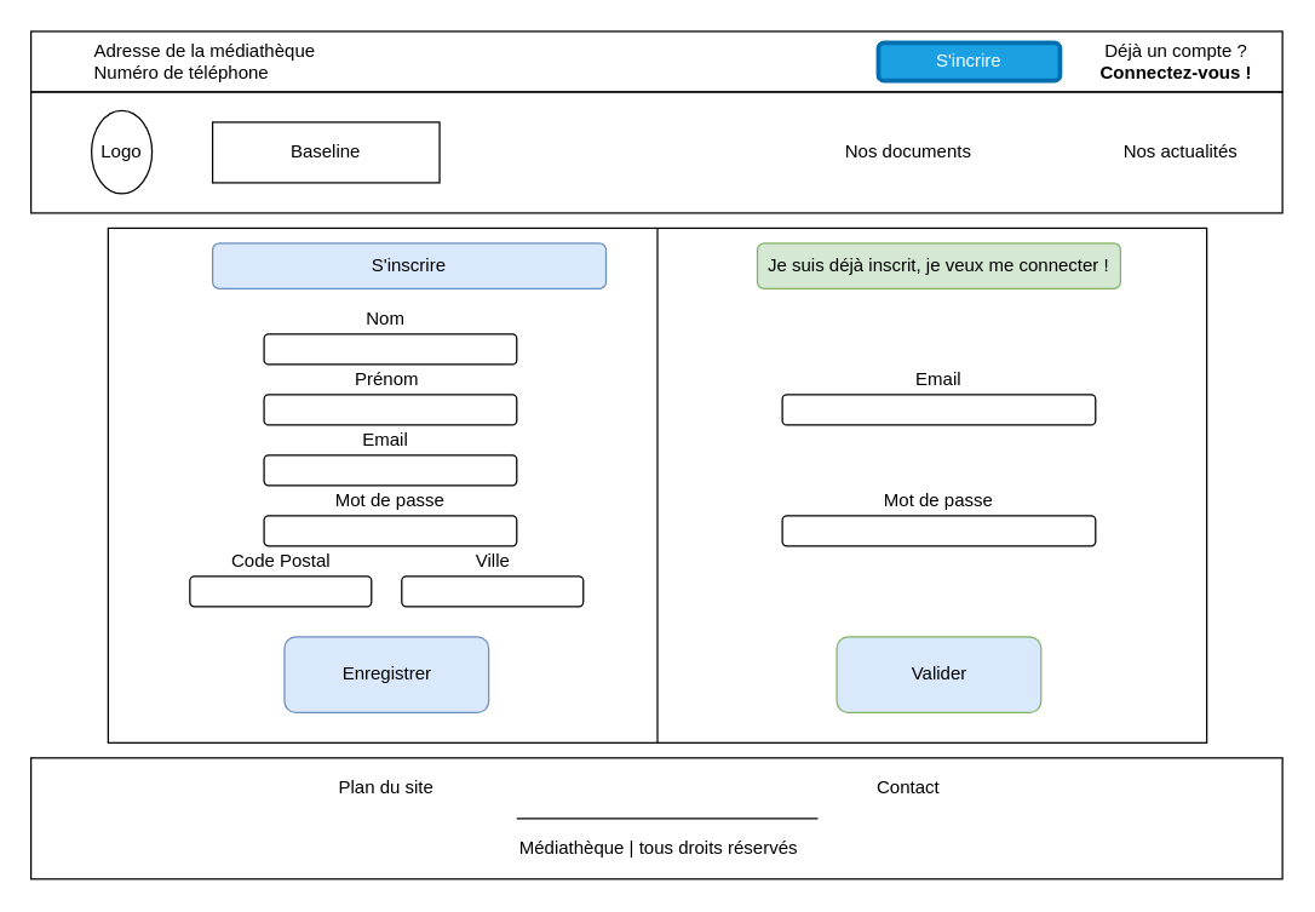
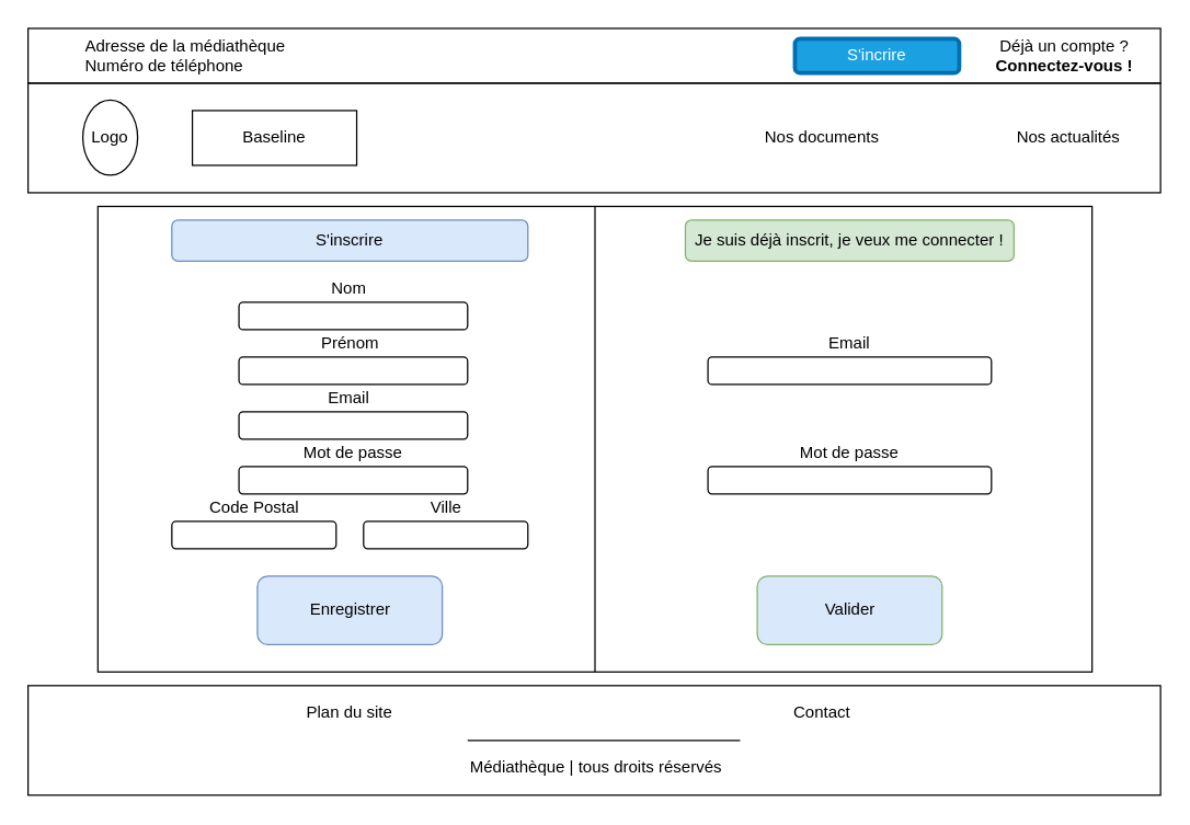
  <mxCell id="0" />
  <mxCell id="1" parent="0" />
  <mxCell id="2" value="" style="rounded=0;whiteSpace=wrap;html=1;" vertex="1" parent="1"><mxGeometry x="71" y="150" width="726" height="340" as="geometry" /></mxCell>
  <mxCell id="3" value="Nos documents" style="text;html=1;strokeColor=none;fillColor=none;align=center;verticalAlign=middle;whiteSpace=wrap;rounded=0;" vertex="1" parent="1"><mxGeometry x="540" y="80" width="120" height="40" as="geometry" /></mxCell>
  <mxCell id="4" value="Nos actualités" style="text;html=1;strokeColor=none;fillColor=none;align=center;verticalAlign=middle;whiteSpace=wrap;rounded=0;" vertex="1" parent="1"><mxGeometry x="740" y="80" width="80" height="40" as="geometry" /></mxCell>
  <mxCell id="5" value="Logo" style="ellipse;whiteSpace=wrap;html=1;aspect=fixed;fillColor=none;" vertex="1" parent="1"><mxGeometry x="60" y="72.25" width="40" height="55" as="geometry" /></mxCell>
- <mxCell id="6" value="Baseline" style="rounded=0;whiteSpace=wrap;html=1;strokeColor=#000000;strokeWidth=1;fillColor=none;" vertex="1" parent="1"><mxGeometry x="140" y="80" width="150" height="40" as="geometry" /></mxCell>
+ <mxCell id="6" value="Baseline" style="rounded=0;whiteSpace=wrap;html=1;strokeColor=#000000;strokeWidth=1;fillColor=none;" vertex="1" parent="1"><mxGeometry x="140" y="80" width="120" height="40" as="geometry" /></mxCell>
  <mxCell id="7" value="Déjà un compte ?&lt;br&gt;&lt;b&gt;Connectez-vous !&lt;/b&gt;" style="ellipse;whiteSpace=wrap;html=1;fillColor=none;strokeColor=none;" vertex="1" parent="1"><mxGeometry x="722" width="110" height="40" as="geometry" y="20" /></mxCell>
  <mxCell id="8" value="Adresse de la médiathèque&lt;br&gt;Numéro de téléphone" style="text;html=1;strokeColor=none;fillColor=none;align=left;verticalAlign=middle;whiteSpace=wrap;rounded=0;" vertex="1" parent="1"><mxGeometry x="60" width="280" height="40" as="geometry" y="20" /></mxCell>
  <mxCell id="9" value="S'incrire" style="rounded=1;whiteSpace=wrap;html=1;strokeColor=#006EAF;strokeWidth=3;fillColor=#1ba1e2;fontColor=#ffffff;" vertex="1" parent="1"><mxGeometry x="580" y="27.5" width="120" height="25" as="geometry" /></mxCell>
  <mxCell id="10" value="" style="rounded=0;whiteSpace=wrap;html=1;fillColor=none;" vertex="1" parent="1"><mxGeometry width="827" height="40" as="geometry" x="20" y="20" /></mxCell>
  <mxCell id="11" value="" style="rounded=0;whiteSpace=wrap;html=1;fillColor=none;" vertex="1" parent="1"><mxGeometry y="60" width="827" height="80" as="geometry" x="20" /></mxCell>
  <mxCell id="12" value="" style="rounded=0;whiteSpace=wrap;html=1;fillColor=none;" vertex="1" parent="1"><mxGeometry y="500" width="827" height="80" as="geometry" x="20" /></mxCell>
  <mxCell id="13" value="Médiathèque | tous droits réservés" style="text;html=1;strokeColor=none;fillColor=none;align=center;verticalAlign=middle;whiteSpace=wrap;rounded=0;" vertex="1" parent="1"><mxGeometry x="340" y="550" width="190" height="20" as="geometry" /></mxCell>
  <mxCell id="14" value="Plan du site" style="text;html=1;strokeColor=none;fillColor=none;align=center;verticalAlign=middle;whiteSpace=wrap;rounded=0;" vertex="1" parent="1"><mxGeometry x="220" y="510" width="70" height="20" as="geometry" /></mxCell>
  <mxCell id="15" value="Contact" style="text;html=1;align=center;verticalAlign=middle;whiteSpace=wrap;rounded=0;" vertex="1" parent="1"><mxGeometry x="580" y="510" width="40" height="20" as="geometry" /></mxCell>
- <mxCell id="16" value="S'inscrire" style="rounded=1;whiteSpace=wrap;html=1;fillColor=#dae8fc;strokeColor=#6c8ebf;" vertex="1" parent="1"><mxGeometry x="140" y="160" width="260" height="30" as="geometry" /></mxCell>
+ <mxCell id="16" value="S'inscrire" style="rounded=1;whiteSpace=wrap;html=1;fillColor=#dae8fc;strokeColor=#6c8ebf;" vertex="1" parent="1"><mxGeometry x="125" y="160" width="260" height="30" as="geometry" /></mxCell>
  <mxCell id="17" value="" style="endArrow=none;html=1;exitX=0.5;exitY=1;exitDx=0;exitDy=0;entryX=0.5;entryY=0;entryDx=0;entryDy=0;" edge="1" parent="1" source="2" target="2"><mxGeometry width="50" height="50" relative="1" as="geometry"><mxPoint x="450" y="460" as="sourcePoint" /><mxPoint x="434" y="330" as="targetPoint" /><Array as="points" /></mxGeometry></mxCell>
  <mxCell id="18" value="Je suis déjà inscrit, je veux me connecter !" style="rounded=1;whiteSpace=wrap;html=1;fillColor=#d5e8d4;strokeColor=#82b366;" vertex="1" parent="1"><mxGeometry x="500" y="160" width="240" height="30" as="geometry" /></mxCell>
  <mxCell id="19" value="" style="rounded=1;whiteSpace=wrap;html=1;" vertex="1" parent="1"><mxGeometry x="174" y="220" width="167" height="20" as="geometry" /></mxCell>
  <mxCell id="20" value="" style="rounded=1;whiteSpace=wrap;html=1;" vertex="1" parent="1"><mxGeometry x="174" y="340" width="167" height="20" as="geometry" /></mxCell>
  <mxCell id="21" value="" style="rounded=1;whiteSpace=wrap;html=1;" vertex="1" parent="1"><mxGeometry x="174" y="260" width="167" height="20" as="geometry" /></mxCell>
  <mxCell id="22" value="" style="rounded=1;whiteSpace=wrap;html=1;" vertex="1" parent="1"><mxGeometry x="125" y="380" width="120" height="20" as="geometry" /></mxCell>
  <mxCell id="23" value="" style="rounded=1;whiteSpace=wrap;html=1;" vertex="1" parent="1"><mxGeometry x="265" y="380" width="120" height="20" as="geometry" /></mxCell>
  <mxCell id="24" value="" style="rounded=1;whiteSpace=wrap;html=1;" vertex="1" parent="1"><mxGeometry x="174" y="300" width="167" height="20" as="geometry" /></mxCell>
  <mxCell id="25" value="Enregistrer" style="rounded=1;whiteSpace=wrap;html=1;fillColor=#dae8fc;strokeColor=#6c8ebf;" vertex="1" parent="1"><mxGeometry x="187.5" y="420" width="135" height="50" as="geometry" /></mxCell>
  <mxCell id="26" value="" style="rounded=1;whiteSpace=wrap;html=1;" vertex="1" parent="1"><mxGeometry x="516.5" y="340" width="207" height="20" as="geometry" /></mxCell>
  <mxCell id="27" value="Valider" style="rounded=1;whiteSpace=wrap;html=1;fillColor=#dae8fc;strokeColor=#82b366;" vertex="1" parent="1"><mxGeometry x="552.5" y="420" width="135" height="50" as="geometry" /></mxCell>
  <mxCell id="28" value="" style="rounded=1;whiteSpace=wrap;html=1;" vertex="1" parent="1"><mxGeometry x="516.5" y="260" width="207" height="20" as="geometry" /></mxCell>
  <mxCell id="29" value="Nom" style="text;html=1;strokeColor=none;fillColor=none;align=center;verticalAlign=middle;whiteSpace=wrap;rounded=0;" vertex="1" parent="1"><mxGeometry x="197" y="200" width="115" height="20" as="geometry" /></mxCell>
  <mxCell id="30" value="Prénom" style="text;html=1;strokeColor=none;fillColor=none;align=center;verticalAlign=middle;whiteSpace=wrap;rounded=0;" vertex="1" parent="1"><mxGeometry x="197.5" y="240" width="115" height="20" as="geometry" /></mxCell>
  <mxCell id="31" value="Email" style="text;html=1;strokeColor=none;fillColor=none;align=center;verticalAlign=middle;whiteSpace=wrap;rounded=0;" vertex="1" parent="1"><mxGeometry x="197" y="280" width="115" height="20" as="geometry" /></mxCell>
  <mxCell id="32" value="Mot de passe" style="text;html=1;strokeColor=none;fillColor=none;align=center;verticalAlign=middle;whiteSpace=wrap;rounded=0;" vertex="1" parent="1"><mxGeometry x="200" y="320" width="115" height="20" as="geometry" /></mxCell>
  <mxCell id="33" value="Code Postal" style="text;html=1;strokeColor=none;fillColor=none;align=center;verticalAlign=middle;whiteSpace=wrap;rounded=0;" vertex="1" parent="1"><mxGeometry x="127.5" y="360" width="115" height="20" as="geometry" /></mxCell>
  <mxCell id="34" value="Ville" style="text;html=1;strokeColor=none;fillColor=none;align=center;verticalAlign=middle;whiteSpace=wrap;rounded=0;" vertex="1" parent="1"><mxGeometry x="267.5" y="360" width="115" height="20" as="geometry" /></mxCell>
  <mxCell id="35" value="Email" style="text;html=1;strokeColor=none;fillColor=none;align=center;verticalAlign=middle;whiteSpace=wrap;rounded=0;" vertex="1" parent="1"><mxGeometry x="520" y="240" width="200" height="20" as="geometry" /></mxCell>
  <mxCell id="36" value="Mot de passe" style="text;html=1;strokeColor=none;fillColor=none;align=center;verticalAlign=middle;whiteSpace=wrap;rounded=0;" vertex="1" parent="1"><mxGeometry x="520" y="320" width="200" height="20" as="geometry" /></mxCell>
  <mxCell id="37" value="" style="endArrow=none;html=1;strokeWidth=1;" edge="1" parent="1"><mxGeometry width="50" height="50" relative="1" as="geometry"><mxPoint x="341" y="540" as="sourcePoint" /><mxPoint x="540" y="540" as="targetPoint" /></mxGeometry></mxCell>
